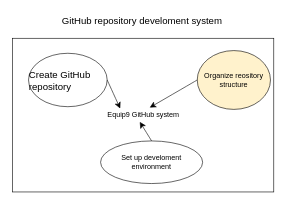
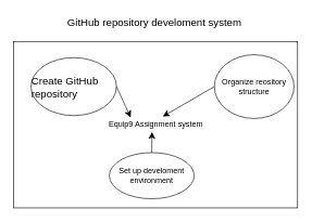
  <mxCell id="0" />
  <mxCell id="1" parent="0" />
  <mxCell id="2" style="edgeStyle=none;curved=1;rounded=0;orthogonalLoop=1;jettySize=auto;html=1;fontSize=12;startSize=8;endSize=8;" edge="1" parent="1" source="3"><mxGeometry relative="1" as="geometry"><mxPoint x="238" y="202.857" as="targetPoint" /></mxGeometry></mxCell>
- <mxCell id="3" value="Equip9 GitHub system" style="rounded=0;whiteSpace=wrap;html=1;" vertex="1" parent="1"><mxGeometry x="20.5" y="63" width="435" height="256" as="geometry" /></mxCell>
+ <mxCell id="3" value="Equip9 Assignment system" style="rounded=0;whiteSpace=wrap;html=1;" vertex="1" parent="1"><mxGeometry x="20.5" y="63" width="435" height="256" as="geometry" /></mxCell>
  <mxCell id="4" value="&lt;div style=&quot;text-align: start;&quot;&gt;&lt;font size=&quot;3&quot;&gt;&lt;span style=&quot;-webkit-text-size-adjust: auto;&quot;&gt;Create GitHub repository&lt;/span&gt;&lt;/font&gt;&lt;/div&gt;" style="ellipse;whiteSpace=wrap;html=1;" vertex="1" parent="1"><mxGeometry x="47" y="88" width="131" height="89" as="geometry" /></mxCell>
- <mxCell id="5" value="Organize reository structure" style="ellipse;whiteSpace=wrap;html=1;fillColor=#fff2cc;" vertex="1" parent="1"><mxGeometry x="328" y="83.5" width="122" height="98" as="geometry" /></mxCell>
+ <mxCell id="5" value="Organize reository structure" style="ellipse;whiteSpace=wrap;html=1;" vertex="1" parent="1"><mxGeometry x="328" y="83.5" width="122" height="98" as="geometry" /></mxCell>
  <mxCell id="6" style="edgeStyle=none;curved=1;rounded=0;orthogonalLoop=1;jettySize=auto;html=1;exitX=0.5;exitY=0;exitDx=0;exitDy=0;fontSize=12;startSize=8;endSize=8;" edge="1" parent="1" source="7" target="7"><mxGeometry relative="1" as="geometry"><mxPoint x="303" y="397.857" as="targetPoint" /></mxGeometry></mxCell>
- <mxCell id="7" value="Set up develoment environment" style="ellipse;whiteSpace=wrap;html=1;" vertex="1" parent="1"><mxGeometry x="167" y="234" width="170" height="71" as="geometry" /></mxCell>
+ <mxCell id="7" value="Set up develoment environment" style="ellipse;whiteSpace=wrap;html=1;" vertex="1" parent="1"><mxGeometry x="167" y="234" width="130" height="71" as="geometry" /></mxCell>
  <mxCell id="8" style="edgeStyle=none;curved=1;rounded=0;orthogonalLoop=1;jettySize=auto;html=1;exitX=1;exitY=0.5;exitDx=0;exitDy=0;entryX=0.412;entryY=0.457;entryDx=0;entryDy=0;entryPerimeter=0;fontSize=12;startSize=8;endSize=8;" edge="1" parent="1" source="4" target="3"><mxGeometry relative="1" as="geometry" /></mxCell>
  <mxCell id="9" style="edgeStyle=none;curved=1;rounded=0;orthogonalLoop=1;jettySize=auto;html=1;exitX=0;exitY=0.5;exitDx=0;exitDy=0;entryX=0.525;entryY=0.451;entryDx=0;entryDy=0;entryPerimeter=0;fontSize=12;startSize=8;endSize=8;" edge="1" parent="1" source="5" target="3"><mxGeometry relative="1" as="geometry" /></mxCell>
  <mxCell id="10" style="edgeStyle=none;curved=1;rounded=0;orthogonalLoop=1;jettySize=auto;html=1;entryX=0.5;entryY=1;entryDx=0;entryDy=0;fontSize=12;startSize=8;endSize=8;" edge="1" parent="1" source="7" target="7"><mxGeometry relative="1" as="geometry" /></mxCell>
  <mxCell id="11" style="edgeStyle=none;curved=1;rounded=0;orthogonalLoop=1;jettySize=auto;html=1;exitX=0.5;exitY=0;exitDx=0;exitDy=0;entryX=0.487;entryY=0.544;entryDx=0;entryDy=0;entryPerimeter=0;fontSize=12;startSize=8;endSize=8;" edge="1" parent="1" source="7" target="3"><mxGeometry relative="1" as="geometry" /></mxCell>
  <mxCell id="12" value="GitHub repository develoment system&amp;nbsp;" style="text;strokeColor=none;fillColor=none;html=1;align=center;verticalAlign=middle;whiteSpace=wrap;rounded=0;fontSize=16;" vertex="1" parent="1"><mxGeometry x="93.5" y="20" width="289" height="26" as="geometry" /></mxCell>
